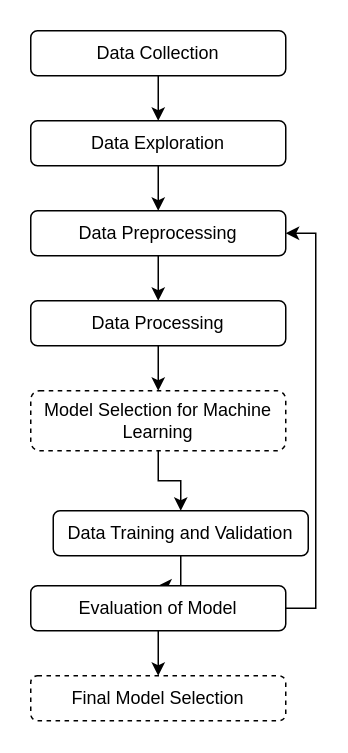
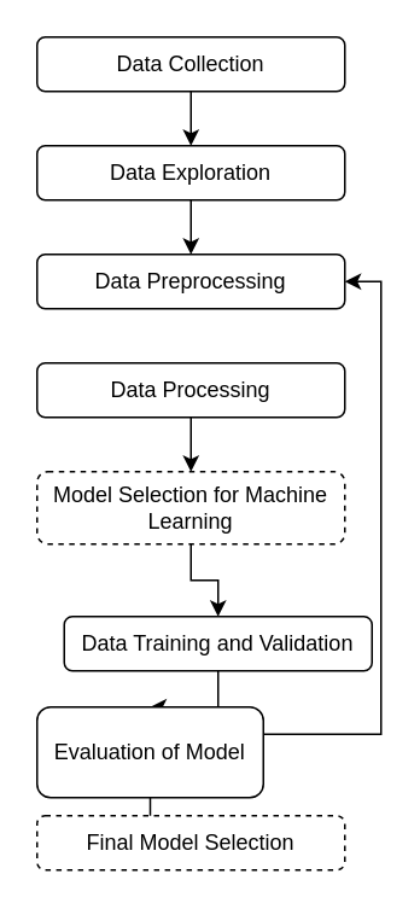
  <mxCell id="0" />
  <mxCell id="1" parent="0" />
  <mxCell id="2" style="edgeStyle=orthogonalEdgeStyle;rounded=0;orthogonalLoop=1;jettySize=auto;html=1;entryX=0.5;entryY=0;entryDx=0;entryDy=0;" edge="1" parent="1" source="3" target="5"><mxGeometry relative="1" as="geometry" /></mxCell>
  <mxCell id="3" value="Data Collection" style="rounded=1;whiteSpace=wrap;html=1;" vertex="1" parent="1"><mxGeometry x="20" y="20" width="170" height="30" as="geometry" /></mxCell>
  <mxCell id="4" style="edgeStyle=orthogonalEdgeStyle;rounded=0;orthogonalLoop=1;jettySize=auto;html=1;entryX=0.5;entryY=0;entryDx=0;entryDy=0;" edge="1" parent="1" source="5" target="7"><mxGeometry relative="1" as="geometry" /></mxCell>
  <mxCell id="5" value="Data Exploration" style="rounded=1;whiteSpace=wrap;html=1;" vertex="1" parent="1"><mxGeometry x="20" y="80" width="170" height="30" as="geometry" /></mxCell>
- <mxCell id="6" style="edgeStyle=orthogonalEdgeStyle;rounded=0;orthogonalLoop=1;jettySize=auto;html=1;entryX=0.5;entryY=0;entryDx=0;entryDy=0;" edge="1" parent="1" source="7" target="17"><mxGeometry relative="1" as="geometry" /></mxCell>
  <mxCell id="7" value="Data Preprocessing" style="rounded=1;whiteSpace=wrap;html=1;" vertex="1" parent="1"><mxGeometry x="20" y="140" width="170" height="30" as="geometry" /></mxCell>
  <mxCell id="8" style="edgeStyle=orthogonalEdgeStyle;rounded=0;orthogonalLoop=1;jettySize=auto;html=1;entryX=0.5;entryY=0;entryDx=0;entryDy=0;" edge="1" parent="1" source="9" target="11"><mxGeometry relative="1" as="geometry" /></mxCell>
  <mxCell id="9" value="Model Selection for Machine Learning" style="rounded=1;whiteSpace=wrap;html=1;dashed=1;" vertex="1" parent="1"><mxGeometry x="20" y="260" width="170" height="40" as="geometry" /></mxCell>
  <mxCell id="10" style="edgeStyle=orthogonalEdgeStyle;rounded=0;orthogonalLoop=1;jettySize=auto;html=1;entryX=0.5;entryY=0;entryDx=0;entryDy=0;" edge="1" parent="1" source="11" target="14"><mxGeometry relative="1" as="geometry" /></mxCell>
  <mxCell id="11" value="Data Training and Validation" style="rounded=1;whiteSpace=wrap;html=1;" vertex="1" parent="1"><mxGeometry x="35" y="340" width="170" height="30" as="geometry" /></mxCell>
  <mxCell id="12" style="edgeStyle=orthogonalEdgeStyle;rounded=0;orthogonalLoop=1;jettySize=auto;html=1;entryX=0.5;entryY=0;entryDx=0;entryDy=0;" edge="1" parent="1" source="14" target="15"><mxGeometry relative="1" as="geometry" /></mxCell>
  <mxCell id="13" style="edgeStyle=orthogonalEdgeStyle;rounded=0;orthogonalLoop=1;jettySize=auto;html=1;entryX=1;entryY=0.5;entryDx=0;entryDy=0;" edge="1" parent="1" source="14" target="7"><mxGeometry relative="1" as="geometry"><Array as="points"><mxPoint x="210" y="405" /><mxPoint x="210" y="155" /></Array></mxGeometry></mxCell>
- <mxCell id="14" value="Evaluation of Model" style="rounded=1;whiteSpace=wrap;html=1;" vertex="1" parent="1"><mxGeometry x="20" y="390" width="170" height="30" as="geometry" /></mxCell>
+ <mxCell id="14" value="Evaluation of Model" style="rounded=1;whiteSpace=wrap;html=1;" vertex="1" parent="1"><mxGeometry x="20" y="390" width="125" height="50" as="geometry" /></mxCell>
  <mxCell id="15" value="Final Model Selection" style="rounded=1;whiteSpace=wrap;html=1;dashed=1;" vertex="1" parent="1"><mxGeometry x="20" y="450" width="170" height="30" as="geometry" /></mxCell>
  <mxCell id="16" style="edgeStyle=orthogonalEdgeStyle;rounded=0;orthogonalLoop=1;jettySize=auto;html=1;entryX=0.5;entryY=0;entryDx=0;entryDy=0;" edge="1" parent="1" source="17" target="9"><mxGeometry relative="1" as="geometry" /></mxCell>
  <mxCell id="17" value="Data Processing" style="rounded=1;whiteSpace=wrap;html=1;" vertex="1" parent="1"><mxGeometry x="20" y="200" width="170" height="30" as="geometry" /></mxCell>
